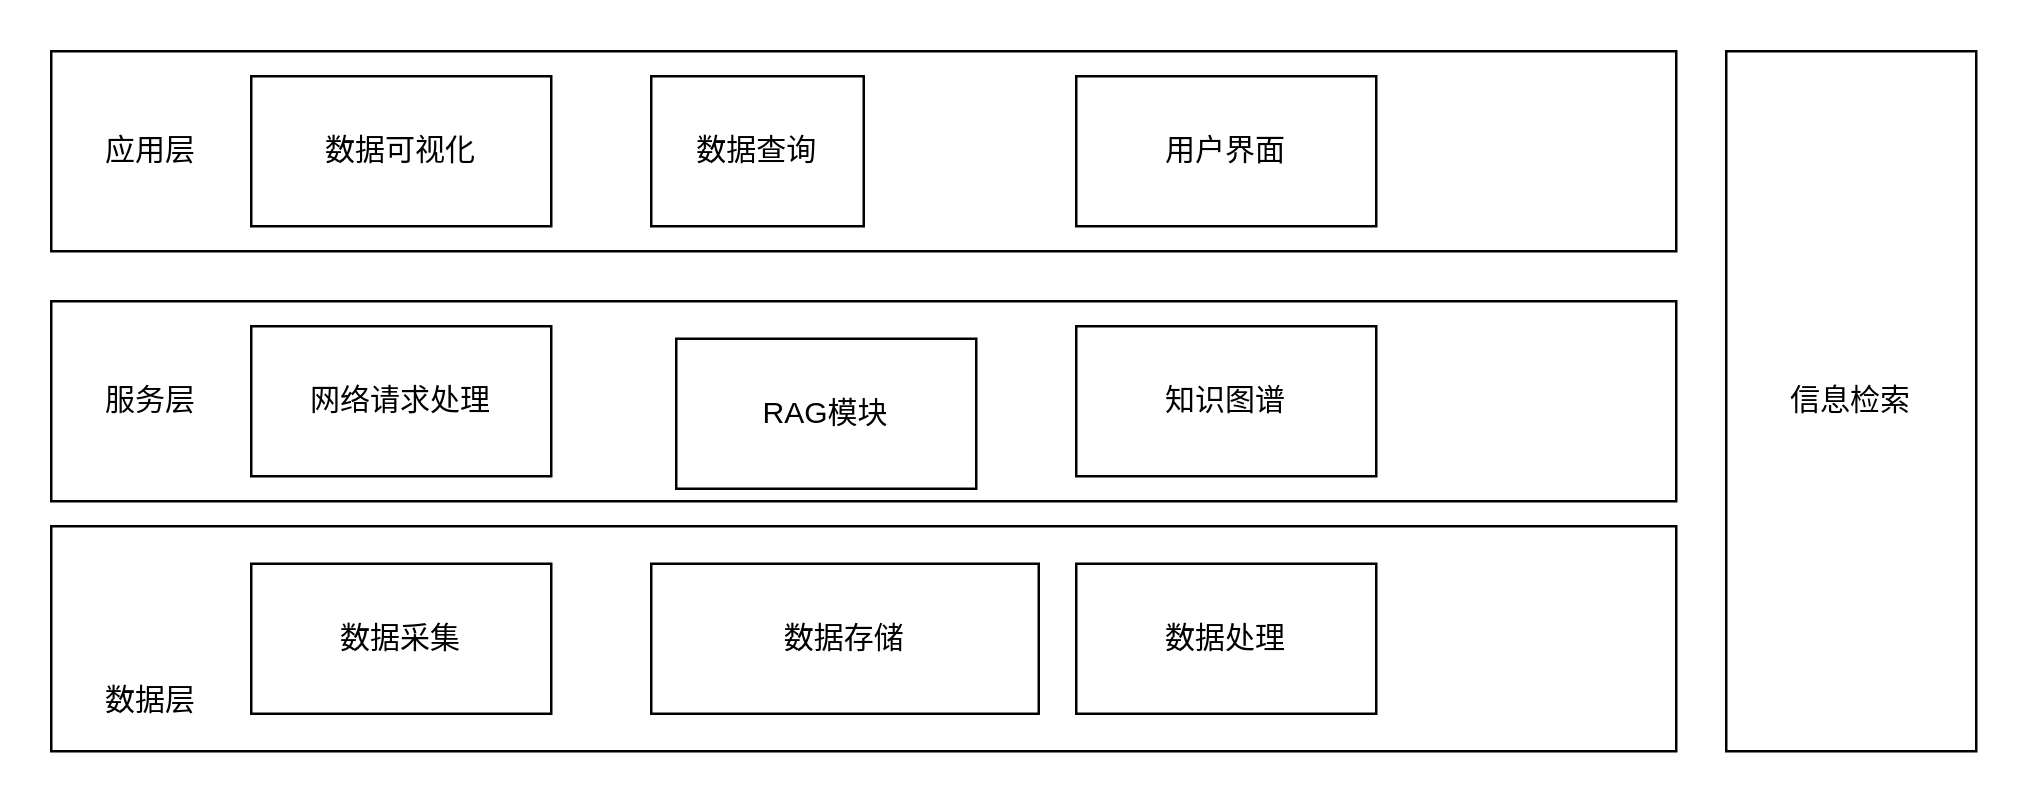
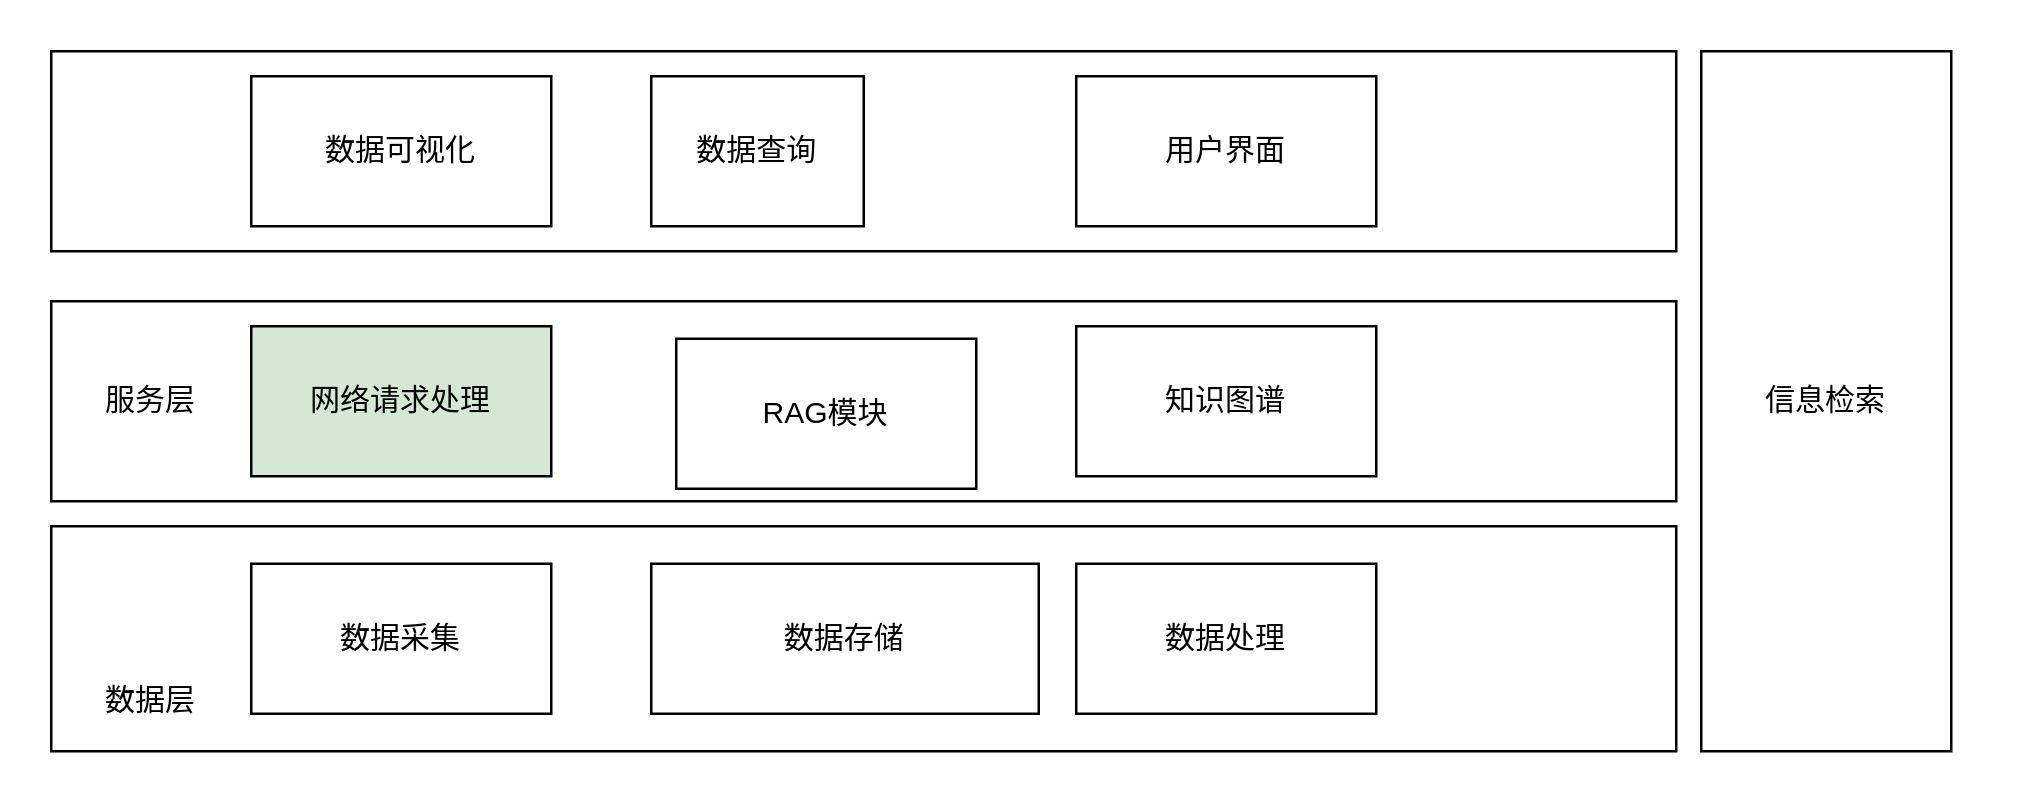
  <mxCell id="0" />
  <mxCell id="1" parent="0" />
  <mxCell id="2" value="" style="rounded=0;whiteSpace=wrap;html=1;" vertex="1" parent="1"><mxGeometry x="20" y="210" width="650" height="90" as="geometry" /></mxCell>
  <mxCell id="3" value="数据采集" style="rounded=0;whiteSpace=wrap;html=1;" vertex="1" parent="1"><mxGeometry x="100" y="225" width="120" height="60" as="geometry" /></mxCell>
  <mxCell id="4" value="数据存储" style="rounded=0;whiteSpace=wrap;html=1;" vertex="1" parent="1"><mxGeometry x="260" y="225" width="155" height="60" as="geometry" /></mxCell>
  <mxCell id="5" value="数据处理" style="rounded=0;whiteSpace=wrap;html=1;" vertex="1" parent="1"><mxGeometry x="430" y="225" width="120" height="60" as="geometry" /></mxCell>
  <mxCell id="6" value="数据层" style="text;html=1;align=center;verticalAlign=middle;whiteSpace=wrap;rounded=0;" vertex="1" parent="1"><mxGeometry x="30" y="265" width="60" height="30" as="geometry" /></mxCell>
  <mxCell id="7" value="" style="rounded=0;whiteSpace=wrap;html=1;" vertex="1" parent="1"><mxGeometry x="20" y="120" width="650" height="80" as="geometry" /></mxCell>
- <mxCell id="8" value="网络请求处理" style="rounded=0;whiteSpace=wrap;html=1;" vertex="1" parent="1"><mxGeometry x="100" y="130" width="120" height="60" as="geometry" /></mxCell>
+ <mxCell id="8" value="网络请求处理" style="rounded=0;whiteSpace=wrap;html=1;fillColor=#d5e8d4;" vertex="1" parent="1"><mxGeometry x="100" y="130" width="120" height="60" as="geometry" /></mxCell>
  <mxCell id="9" value="RAG模块" style="rounded=0;whiteSpace=wrap;html=1;" vertex="1" parent="1"><mxGeometry x="270" y="135" width="120" height="60" as="geometry" /></mxCell>
  <mxCell id="10" value="知识图谱" style="rounded=0;whiteSpace=wrap;html=1;" vertex="1" parent="1"><mxGeometry x="430" y="130" width="120" height="60" as="geometry" /></mxCell>
- <mxCell id="11" value="信息检索" style="rounded=0;whiteSpace=wrap;html=1;" vertex="1" parent="1"><mxGeometry x="690" y="20" width="100" height="280" as="geometry" /></mxCell>
+ <mxCell id="11" value="信息检索" style="rounded=0;whiteSpace=wrap;html=1;" vertex="1" parent="1"><mxGeometry x="680" y="20" width="100" height="280" as="geometry" /></mxCell>
  <mxCell id="12" value="" style="rounded=0;whiteSpace=wrap;html=1;" vertex="1" parent="1"><mxGeometry x="20" y="20" width="650" height="80" as="geometry" /></mxCell>
  <mxCell id="13" value="数据可视化" style="rounded=0;whiteSpace=wrap;html=1;" vertex="1" parent="1"><mxGeometry x="100" y="30" width="120" height="60" as="geometry" /></mxCell>
  <mxCell id="14" value="数据查询" style="rounded=0;whiteSpace=wrap;html=1;" vertex="1" parent="1"><mxGeometry x="260" y="30" width="85" height="60" as="geometry" /></mxCell>
- <mxCell id="15" value="应用层" style="text;html=1;align=center;verticalAlign=middle;whiteSpace=wrap;rounded=0;" vertex="1" parent="1"><mxGeometry x="30" y="45" width="60" height="30" as="geometry" /></mxCell>
  <mxCell id="16" value="服务层" style="text;html=1;align=center;verticalAlign=middle;whiteSpace=wrap;rounded=0;" vertex="1" parent="1"><mxGeometry x="30" y="145" width="60" height="30" as="geometry" /></mxCell>
  <mxCell id="17" value="用户界面" style="rounded=0;whiteSpace=wrap;html=1;" vertex="1" parent="1"><mxGeometry x="430" y="30" width="120" height="60" as="geometry" /></mxCell>
